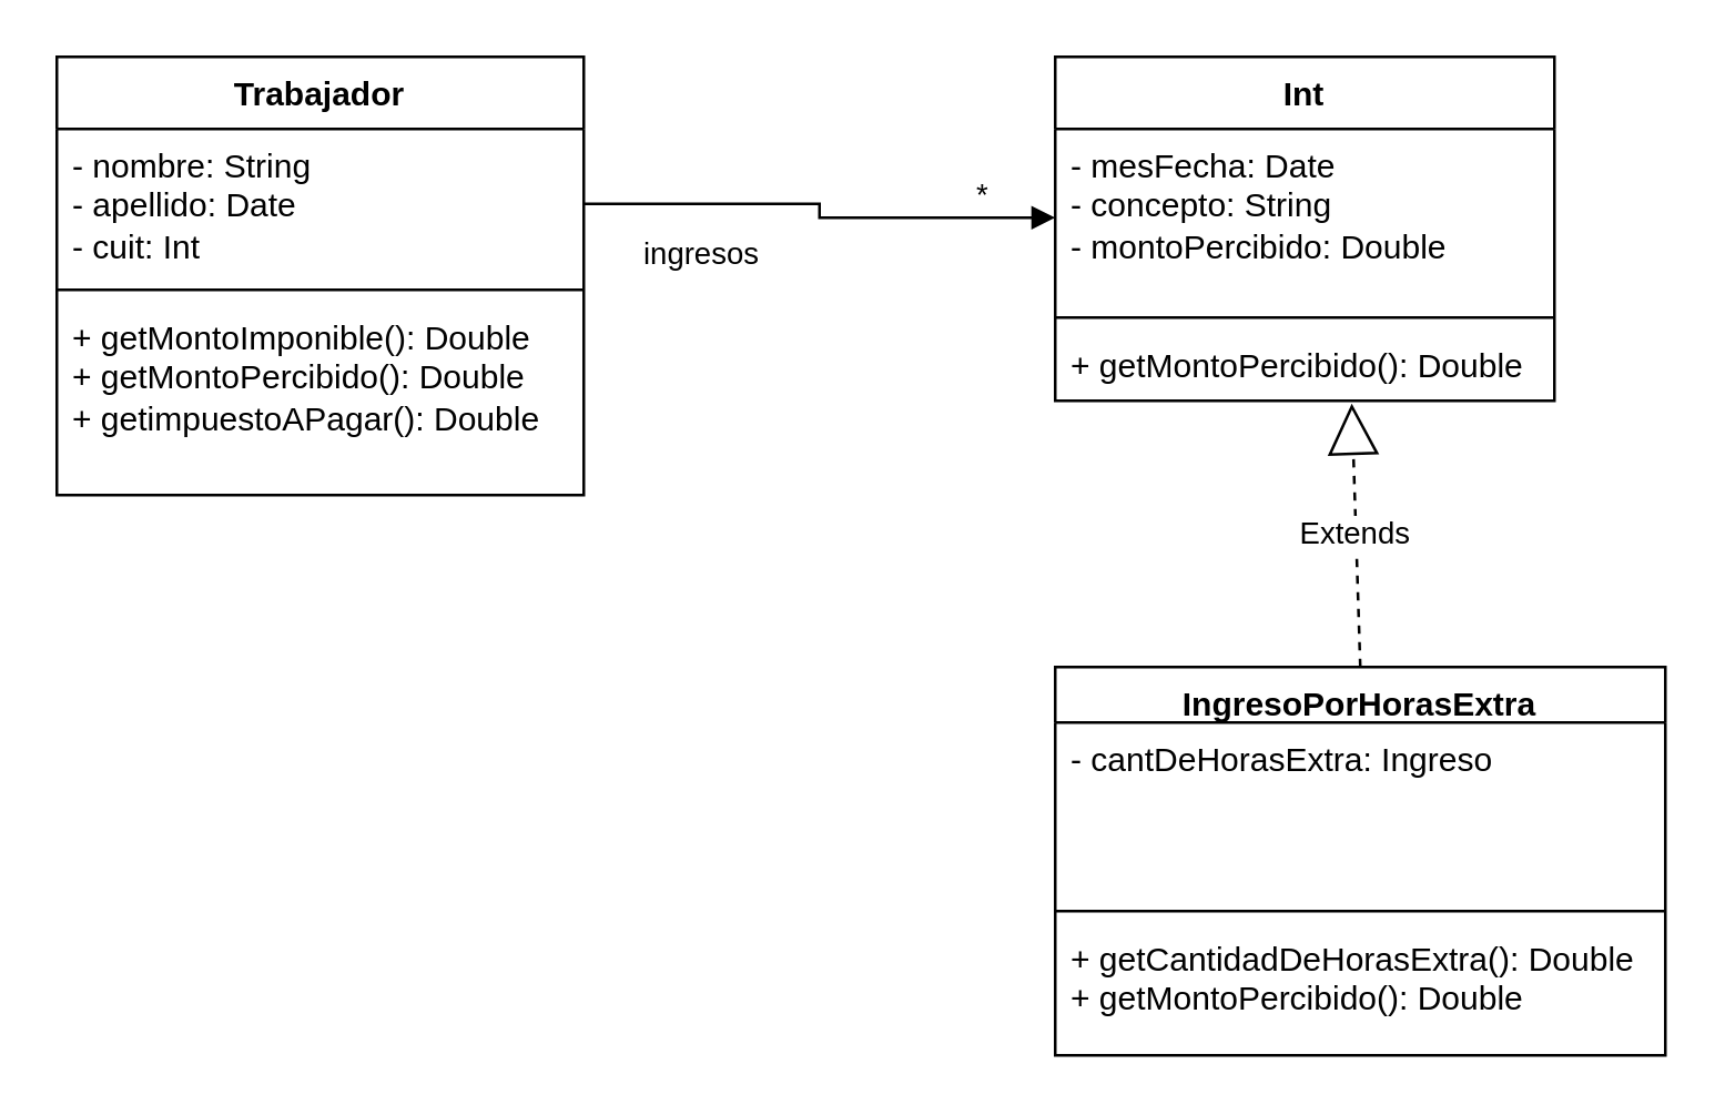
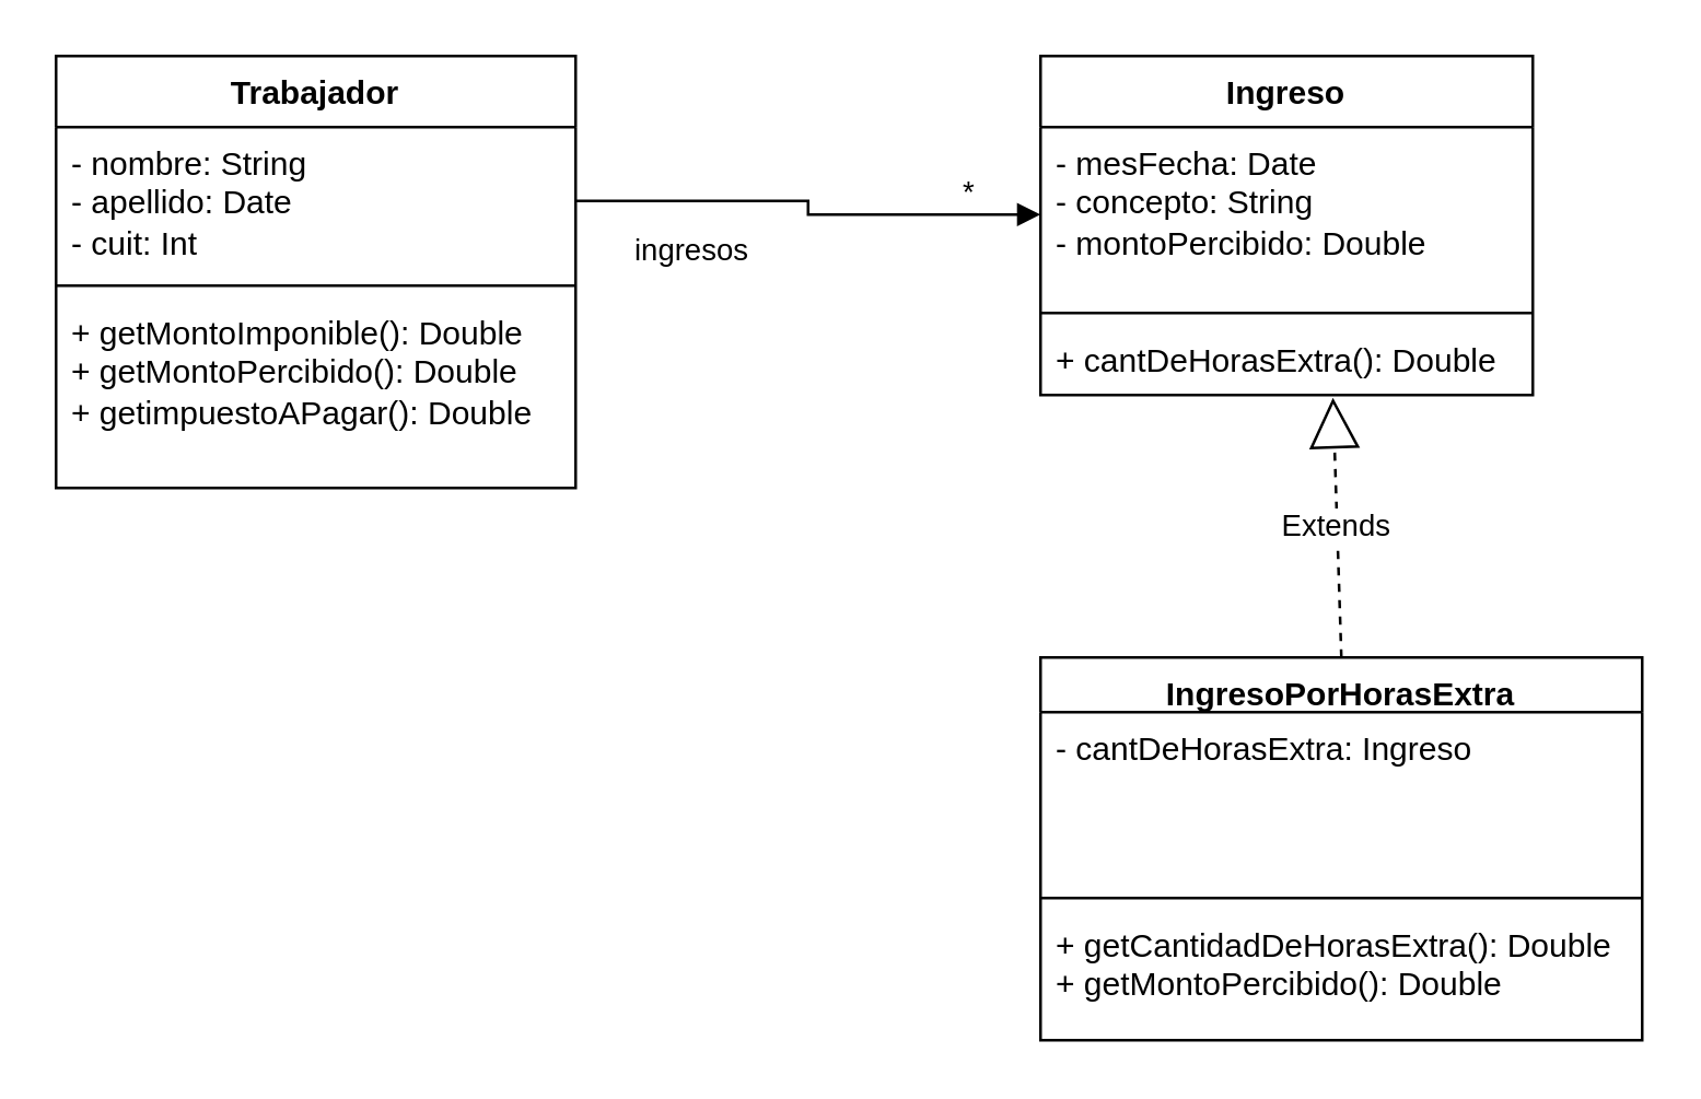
  <mxCell id="0" />
  <mxCell id="1" parent="0" />
  <mxCell id="2" value="Trabajador" style="swimlane;fontStyle=1;align=center;verticalAlign=top;childLayout=stackLayout;horizontal=1;startSize=26;horizontalStack=0;resizeParent=1;resizeParentMax=0;resizeLast=0;collapsible=1;marginBottom=0;whiteSpace=wrap;html=1;" vertex="1" parent="1"><mxGeometry x="20" y="20" width="190" height="158" as="geometry" /></mxCell>
  <mxCell id="3" value="- nombre: String&lt;div&gt;- apellido: Date&lt;/div&gt;&lt;div&gt;- cuit: Int&lt;/div&gt;" style="text;strokeColor=none;fillColor=none;align=left;verticalAlign=top;spacingLeft=4;spacingRight=4;overflow=hidden;rotatable=0;points=[[0,0.5],[1,0.5]];portConstraint=eastwest;whiteSpace=wrap;html=1;" vertex="1" parent="2"><mxGeometry y="26" width="190" height="54" as="geometry" /></mxCell>
  <mxCell id="4" value="" style="line;strokeWidth=1;fillColor=none;align=left;verticalAlign=middle;spacingTop=-1;spacingLeft=3;spacingRight=3;rotatable=0;labelPosition=right;points=[];portConstraint=eastwest;strokeColor=inherit;" vertex="1" parent="2"><mxGeometry y="80" width="190" height="8" as="geometry" /></mxCell>
  <mxCell id="5" value="+ getMontoImponible(): Double&lt;div&gt;+ getMontoPercibido(): Double&lt;/div&gt;&lt;div&gt;+ getimpuestoAPagar(): Double&lt;/div&gt;" style="text;strokeColor=none;fillColor=none;align=left;verticalAlign=top;spacingLeft=4;spacingRight=4;overflow=hidden;rotatable=0;points=[[0,0.5],[1,0.5]];portConstraint=eastwest;whiteSpace=wrap;html=1;" vertex="1" parent="2"><mxGeometry y="88" width="190" height="70" as="geometry" /></mxCell>
- <mxCell id="6" value="Int" style="swimlane;fontStyle=1;align=center;verticalAlign=top;childLayout=stackLayout;horizontal=1;startSize=26;horizontalStack=0;resizeParent=1;resizeParentMax=0;resizeLast=0;collapsible=1;marginBottom=0;whiteSpace=wrap;html=1;" vertex="1" parent="1"><mxGeometry x="380" y="20" width="180" height="124" as="geometry" /></mxCell>
+ <mxCell id="6" value="Ingreso" style="swimlane;fontStyle=1;align=center;verticalAlign=top;childLayout=stackLayout;horizontal=1;startSize=26;horizontalStack=0;resizeParent=1;resizeParentMax=0;resizeLast=0;collapsible=1;marginBottom=0;whiteSpace=wrap;html=1;" vertex="1" parent="1"><mxGeometry x="380" y="20" width="180" height="124" as="geometry" /></mxCell>
  <mxCell id="7" value="- mesFecha: Date&lt;div&gt;- concepto: String&lt;/div&gt;&lt;div&gt;- montoPercibido: Double&lt;/div&gt;" style="text;strokeColor=none;fillColor=none;align=left;verticalAlign=top;spacingLeft=4;spacingRight=4;overflow=hidden;rotatable=0;points=[[0,0.5],[1,0.5]];portConstraint=eastwest;whiteSpace=wrap;html=1;" vertex="1" parent="6"><mxGeometry y="26" width="180" height="64" as="geometry" /></mxCell>
  <mxCell id="8" value="" style="line;strokeWidth=1;fillColor=none;align=left;verticalAlign=middle;spacingTop=-1;spacingLeft=3;spacingRight=3;rotatable=0;labelPosition=right;points=[];portConstraint=eastwest;strokeColor=inherit;" vertex="1" parent="6"><mxGeometry y="90" width="180" height="8" as="geometry" /></mxCell>
- <mxCell id="9" value="+ getMontoPercibido(): Double" style="text;strokeColor=none;fillColor=none;align=left;verticalAlign=top;spacingLeft=4;spacingRight=4;overflow=hidden;rotatable=0;points=[[0,0.5],[1,0.5]];portConstraint=eastwest;whiteSpace=wrap;html=1;" vertex="1" parent="6"><mxGeometry y="98" width="180" height="26" as="geometry" /></mxCell>
+ <mxCell id="9" value="+ cantDeHorasExtra(): Double" style="text;strokeColor=none;fillColor=none;align=left;verticalAlign=top;spacingLeft=4;spacingRight=4;overflow=hidden;rotatable=0;points=[[0,0.5],[1,0.5]];portConstraint=eastwest;whiteSpace=wrap;html=1;" vertex="1" parent="6"><mxGeometry y="98" width="180" height="26" as="geometry" /></mxCell>
  <mxCell id="10" value="IngresoPorHorasExtra" style="swimlane;fontStyle=1;align=center;verticalAlign=top;childLayout=stackLayout;horizontal=1;startSize=20;horizontalStack=0;resizeParent=1;resizeParentMax=0;resizeLast=0;collapsible=1;marginBottom=0;whiteSpace=wrap;html=1;" vertex="1" parent="1"><mxGeometry x="380" y="240" width="220" height="140" as="geometry" /></mxCell>
  <mxCell id="11" value="- cantDeHorasExtra: Ingreso&amp;nbsp;" style="text;strokeColor=none;fillColor=none;align=left;verticalAlign=top;spacingLeft=4;spacingRight=4;overflow=hidden;rotatable=0;points=[[0,0.5],[1,0.5]];portConstraint=eastwest;whiteSpace=wrap;html=1;" vertex="1" parent="10"><mxGeometry y="20" width="220" height="64" as="geometry" /></mxCell>
  <mxCell id="12" value="" style="line;strokeWidth=1;fillColor=none;align=left;verticalAlign=middle;spacingTop=-1;spacingLeft=3;spacingRight=3;rotatable=0;labelPosition=right;points=[];portConstraint=eastwest;strokeColor=inherit;" vertex="1" parent="10"><mxGeometry y="84" width="220" height="8" as="geometry" /></mxCell>
  <mxCell id="13" value="+ getCantidadDeHorasExtra(): Double&lt;div&gt;+ getMontoPercibido(): Double&lt;br&gt;&lt;/div&gt;" style="text;strokeColor=none;fillColor=none;align=left;verticalAlign=top;spacingLeft=4;spacingRight=4;overflow=hidden;rotatable=0;points=[[0,0.5],[1,0.5]];portConstraint=eastwest;whiteSpace=wrap;html=1;" vertex="1" parent="10"><mxGeometry y="92" width="220" height="48" as="geometry" /></mxCell>
  <mxCell id="14" value="Extends" style="endArrow=block;endSize=16;endFill=0;html=1;rounded=0;exitX=0.5;exitY=0;exitDx=0;exitDy=0;entryX=0.594;entryY=1.038;entryDx=0;entryDy=0;entryPerimeter=0;dashed=1;" edge="1" parent="1" source="10" target="9"><mxGeometry width="160" relative="1" as="geometry"><mxPoint x="310" y="160" as="sourcePoint" /><mxPoint x="470" y="160" as="targetPoint" /></mxGeometry></mxCell>
  <mxCell id="15" value="ingresos" style="endArrow=block;endFill=1;html=1;edgeStyle=orthogonalEdgeStyle;align=left;verticalAlign=top;rounded=0;exitX=1;exitY=0.5;exitDx=0;exitDy=0;entryX=0;entryY=0.5;entryDx=0;entryDy=0;" edge="1" parent="1" source="3" target="7"><mxGeometry x="-0.771" y="-5" relative="1" as="geometry"><mxPoint x="310" y="160" as="sourcePoint" /><mxPoint x="470" y="160" as="targetPoint" /><mxPoint as="offset" /></mxGeometry></mxCell>
  <mxCell id="16" value="*" style="edgeLabel;resizable=0;html=1;align=left;verticalAlign=bottom;" connectable="0" vertex="1" parent="15"><mxGeometry x="-1" relative="1" as="geometry"><mxPoint x="140" y="5" as="offset" /></mxGeometry></mxCell>
